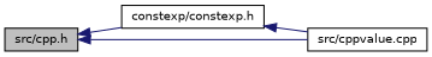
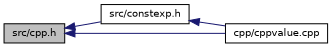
  digraph {
    rankdir=LR
    node [color=black fillcolor=white fontname=Helvetica fontsize=10 shape=record style=filled]
    edge [color=midnightblue dir=back fontname=Helvetica fontsize=10 labelfontname=Helvetica labelfontsize=10 style=solid]
    n1 [fillcolor=grey75 fontcolor=black height=0.2 label="src/cpp.h" width=0.4]
-   n2 [height=0.2 label="constexp/constexp.h" width=0.4]
-   n3 [height=0.2 label="src/cppvalue.cpp" width=0.4]
+   n2 [height=0.2 label="src/constexp.h" width=0.4]
+   n3 [height=0.2 label="cpp/cppvalue.cpp" width=0.4]
    n1 -> n2
    n1 -> n3
    n2 -> n3
  }
